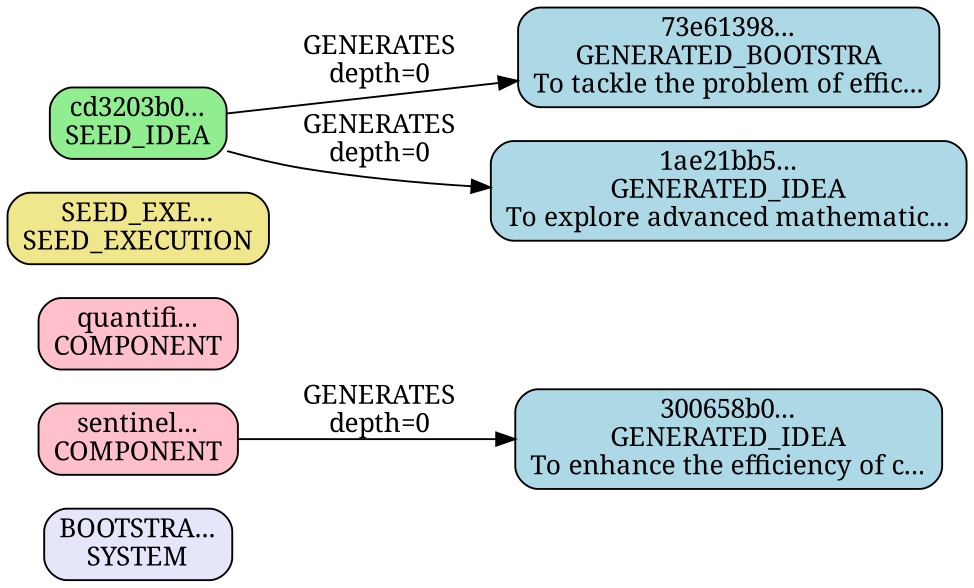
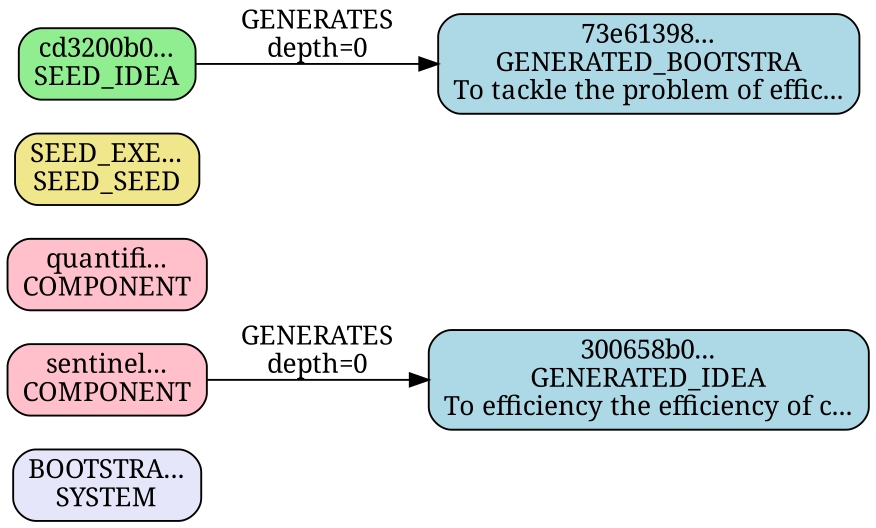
  digraph {
    fontname="Noto Serif"
    rankdir=LR
    node [fillcolor=lightblue fontname="Noto Serif" shape=box style="rounded,filled"]
    edge [fontname="Noto Serif"]
    n1 [fillcolor=lavender label="BOOTSTRA...\nSYSTEM"]
    n2 [fillcolor=pink label="sentinel...\nCOMPONENT"]
-   n3 [label="300658b0...\nGENERATED_IDEA\nTo enhance the efficiency of c..."]
+   n3 [label="300658b0...\nGENERATED_IDEA\nTo efficiency the efficiency of c..."]
    n4 [fillcolor=pink label="quantifi...\nCOMPONENT"]
-   n5 [fillcolor=khaki label="SEED_EXE...\nSEED_EXECUTION"]
-   n6 [fillcolor=lightgreen label="cd3203b0...\nSEED_IDEA"]
+   n5 [fillcolor=khaki label="SEED_EXE...\nSEED_SEED"]
+   n6 [fillcolor=lightgreen label="cd3200b0...\nSEED_IDEA"]
    n7 [label="73e61398...\nGENERATED_BOOTSTRA\nTo tackle the problem of effic..."]
-   n8 [label="1ae21bb5...\nGENERATED_IDEA\nTo explore advanced mathematic..."]
    n2 -> n3 [label="GENERATES\ndepth=0"]
    n6 -> n7 [label="GENERATES\ndepth=0"]
-   n6 -> n8 [label="GENERATES\ndepth=0"]
  }
